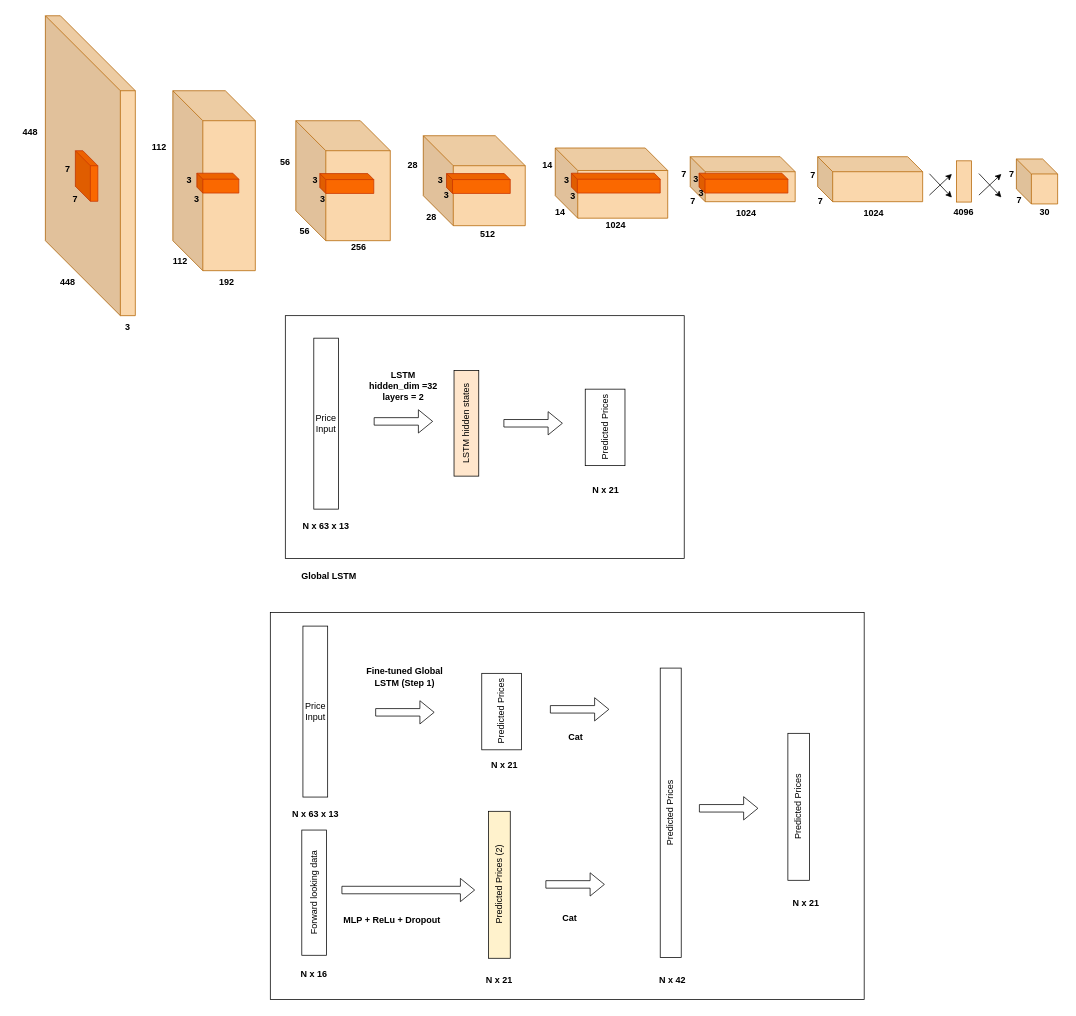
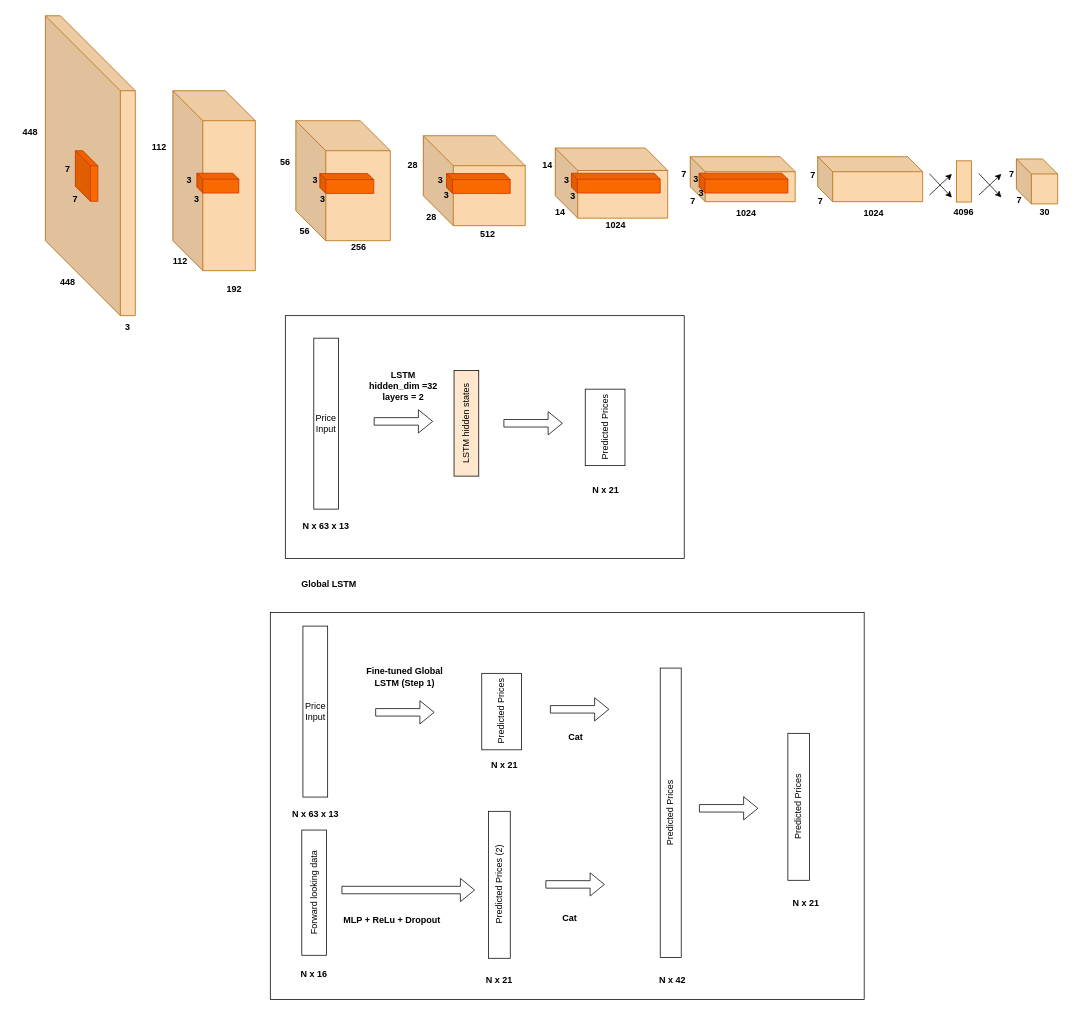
  <mxCell id="0" />
  <mxCell id="1" parent="0" />
  <mxCell id="2" value="" style="rounded=0;whiteSpace=wrap;html=1;labelBackgroundColor=#00FFFF;" vertex="1" parent="1"><mxGeometry x="360" y="816" width="792" height="516" as="geometry" /></mxCell>
  <mxCell id="3" value="" style="rounded=0;whiteSpace=wrap;html=1;labelBackgroundColor=#00FFFF;" vertex="1" parent="1"><mxGeometry x="380" y="420" width="532" height="324" as="geometry" /></mxCell>
  <mxCell id="4" value="" style="shape=cube;whiteSpace=wrap;html=1;boundedLbl=1;backgroundOutline=1;darkOpacity=0.05;darkOpacity2=0.1;size=100;perimeterSpacing=0;strokeColor=#b46504;fillColor=#fad7ac;" parent="1" vertex="1"><mxGeometry x="60" y="20" width="120" height="400" as="geometry" /></mxCell>
  <mxCell id="5" value="3" style="text;html=1;strokeColor=none;fillColor=none;align=center;verticalAlign=middle;whiteSpace=wrap;rounded=0;fontStyle=1" parent="1" vertex="1"><mxGeometry x="150" y="420" width="40" height="30" as="geometry" /></mxCell>
  <mxCell id="6" value="448" style="text;html=1;strokeColor=none;fillColor=none;align=center;verticalAlign=middle;whiteSpace=wrap;rounded=0;fontStyle=1" parent="1" vertex="1"><mxGeometry x="70" y="360" width="40" height="30" as="geometry" /></mxCell>
  <mxCell id="7" value="448" style="text;html=1;strokeColor=none;fillColor=none;align=center;verticalAlign=middle;whiteSpace=wrap;rounded=0;fontStyle=1" parent="1" vertex="1"><mxGeometry x="20" y="160" width="40" height="30" as="geometry" /></mxCell>
  <mxCell id="8" value="7" style="text;html=1;strokeColor=none;fillColor=none;align=center;verticalAlign=middle;whiteSpace=wrap;rounded=0;fontStyle=1" parent="1" vertex="1"><mxGeometry x="80" y="250" width="40" height="30" as="geometry" /></mxCell>
  <mxCell id="9" value="7" style="text;html=1;strokeColor=none;fillColor=none;align=center;verticalAlign=middle;whiteSpace=wrap;rounded=0;fontStyle=1" parent="1" vertex="1"><mxGeometry x="70" y="210" width="40" height="30" as="geometry" /></mxCell>
  <mxCell id="10" value="" style="shape=cube;whiteSpace=wrap;html=1;boundedLbl=1;backgroundOutline=1;darkOpacity=0.05;darkOpacity2=0.1;strokeColor=#b46504;fillColor=#fad7ac;size=40;" parent="1" vertex="1"><mxGeometry x="230" y="120" width="110" height="240" as="geometry" /></mxCell>
  <mxCell id="11" value="" style="shape=cube;whiteSpace=wrap;html=1;boundedLbl=1;backgroundOutline=1;darkOpacity=0.05;darkOpacity2=0.1;strokeColor=#C73500;fillColor=#fa6800;fontColor=#000000;size=8;" parent="1" vertex="1"><mxGeometry x="262" y="230" width="56" height="26.5" as="geometry" /></mxCell>
  <mxCell id="12" value="3" style="text;html=1;strokeColor=none;fillColor=none;align=center;verticalAlign=middle;whiteSpace=wrap;rounded=0;fontStyle=1" parent="1" vertex="1"><mxGeometry x="242" y="249.5" width="40" height="30" as="geometry" /></mxCell>
  <mxCell id="13" value="3" style="text;html=1;strokeColor=none;fillColor=none;align=center;verticalAlign=middle;whiteSpace=wrap;rounded=0;fontStyle=1" parent="1" vertex="1"><mxGeometry x="232" y="224.5" width="40" height="30" as="geometry" /></mxCell>
  <mxCell id="14" value="112" style="text;html=1;strokeColor=none;fillColor=none;align=center;verticalAlign=middle;whiteSpace=wrap;rounded=0;fontStyle=1" parent="1" vertex="1"><mxGeometry x="192" y="180" width="40" height="30" as="geometry" /></mxCell>
  <mxCell id="15" value="112" style="text;html=1;strokeColor=none;fillColor=none;align=center;verticalAlign=middle;whiteSpace=wrap;rounded=0;fontStyle=1" parent="1" vertex="1"><mxGeometry x="220" y="333" width="40" height="30" as="geometry" /></mxCell>
- <mxCell id="16" value="192" style="text;html=1;strokeColor=none;fillColor=none;align=center;verticalAlign=middle;whiteSpace=wrap;rounded=0;fontStyle=1" parent="1" vertex="1"><mxGeometry x="282" y="360" width="40" height="30" as="geometry" /></mxCell>
+ <mxCell id="16" value="192" style="text;html=1;strokeColor=none;fillColor=none;align=center;verticalAlign=middle;whiteSpace=wrap;rounded=0;fontStyle=1" parent="1" vertex="1"><mxGeometry x="292" y="370" width="40" height="30" as="geometry" /></mxCell>
  <mxCell id="17" value="" style="shape=cube;whiteSpace=wrap;html=1;boundedLbl=1;backgroundOutline=1;darkOpacity=0.05;darkOpacity2=0.1;strokeColor=#b46504;fillColor=#fad7ac;size=40;" parent="1" vertex="1"><mxGeometry x="394" y="160" width="126" height="160" as="geometry" /></mxCell>
  <mxCell id="18" value="" style="shape=cube;whiteSpace=wrap;html=1;boundedLbl=1;backgroundOutline=1;darkOpacity=0.05;darkOpacity2=0.1;strokeColor=#C73500;fillColor=#fa6800;fontColor=#000000;" parent="1" vertex="1"><mxGeometry x="100" y="200" width="30" height="67.5" as="geometry" /></mxCell>
  <mxCell id="19" value="56" style="text;html=1;strokeColor=none;fillColor=none;align=center;verticalAlign=middle;whiteSpace=wrap;rounded=0;fontStyle=1" parent="1" vertex="1"><mxGeometry x="360" y="200.5" width="40" height="30" as="geometry" /></mxCell>
  <mxCell id="20" value="56" style="text;html=1;strokeColor=none;fillColor=none;align=center;verticalAlign=middle;whiteSpace=wrap;rounded=0;fontStyle=1" parent="1" vertex="1"><mxGeometry x="386" y="300" width="40" height="15" as="geometry" /></mxCell>
  <mxCell id="21" value="" style="shape=cube;whiteSpace=wrap;html=1;boundedLbl=1;backgroundOutline=1;darkOpacity=0.05;darkOpacity2=0.1;strokeColor=#C73500;fillColor=#fa6800;fontColor=#000000;size=8;" parent="1" vertex="1"><mxGeometry x="426" y="230.5" width="72" height="26.5" as="geometry" /></mxCell>
  <mxCell id="22" value="3" style="text;html=1;strokeColor=none;fillColor=none;align=center;verticalAlign=middle;whiteSpace=wrap;rounded=0;fontStyle=1" parent="1" vertex="1"><mxGeometry x="410" y="250" width="40" height="30" as="geometry" /></mxCell>
  <mxCell id="23" value="3" style="text;html=1;strokeColor=none;fillColor=none;align=center;verticalAlign=middle;whiteSpace=wrap;rounded=0;fontStyle=1" parent="1" vertex="1"><mxGeometry x="400" y="225" width="40" height="30" as="geometry" /></mxCell>
  <mxCell id="24" value="" style="shape=cube;whiteSpace=wrap;html=1;boundedLbl=1;backgroundOutline=1;darkOpacity=0.05;darkOpacity2=0.1;strokeColor=#b46504;fillColor=#fad7ac;size=40;" parent="1" vertex="1"><mxGeometry x="564" y="180" width="136" height="120" as="geometry" /></mxCell>
  <mxCell id="25" value="256" style="text;html=1;strokeColor=none;fillColor=none;align=center;verticalAlign=middle;whiteSpace=wrap;rounded=0;fontStyle=1" parent="1" vertex="1"><mxGeometry x="458" y="314" width="40" height="30" as="geometry" /></mxCell>
  <mxCell id="26" value="512" style="text;html=1;strokeColor=none;fillColor=none;align=center;verticalAlign=middle;whiteSpace=wrap;rounded=0;fontStyle=1" parent="1" vertex="1"><mxGeometry x="630" y="296.5" width="40" height="30" as="geometry" /></mxCell>
  <mxCell id="27" value="" style="shape=cube;whiteSpace=wrap;html=1;boundedLbl=1;backgroundOutline=1;darkOpacity=0.05;darkOpacity2=0.1;strokeColor=#C73500;fillColor=#fa6800;fontColor=#000000;size=8;" parent="1" vertex="1"><mxGeometry x="595" y="230.5" width="85" height="26.5" as="geometry" /></mxCell>
  <mxCell id="28" value="3" style="text;html=1;strokeColor=none;fillColor=none;align=center;verticalAlign=middle;whiteSpace=wrap;rounded=0;fontStyle=1" parent="1" vertex="1"><mxGeometry x="575" y="245" width="40" height="30" as="geometry" /></mxCell>
  <mxCell id="29" value="3" style="text;html=1;strokeColor=none;fillColor=none;align=center;verticalAlign=middle;whiteSpace=wrap;rounded=0;fontStyle=1" parent="1" vertex="1"><mxGeometry x="567" y="225" width="40" height="30" as="geometry" /></mxCell>
  <mxCell id="30" value="28" style="text;html=1;strokeColor=none;fillColor=none;align=center;verticalAlign=middle;whiteSpace=wrap;rounded=0;fontStyle=1" parent="1" vertex="1"><mxGeometry x="530" y="205" width="40" height="30" as="geometry" /></mxCell>
  <mxCell id="31" value="28" style="text;html=1;strokeColor=none;fillColor=none;align=center;verticalAlign=middle;whiteSpace=wrap;rounded=0;fontStyle=1" parent="1" vertex="1"><mxGeometry x="555" y="274" width="40" height="30" as="geometry" /></mxCell>
  <mxCell id="32" value="" style="shape=cube;whiteSpace=wrap;html=1;boundedLbl=1;backgroundOutline=1;darkOpacity=0.05;darkOpacity2=0.1;strokeColor=#b46504;fillColor=#fad7ac;size=30;" parent="1" vertex="1"><mxGeometry x="740" y="196.38" width="150" height="93.62" as="geometry" /></mxCell>
  <mxCell id="33" value="1024" style="text;html=1;strokeColor=none;fillColor=none;align=center;verticalAlign=middle;whiteSpace=wrap;rounded=0;fontStyle=1" parent="1" vertex="1"><mxGeometry x="800.75" y="284" width="40" height="30" as="geometry" /></mxCell>
  <mxCell id="34" value="14" style="text;html=1;strokeColor=none;fillColor=none;align=center;verticalAlign=middle;whiteSpace=wrap;rounded=0;fontStyle=1" parent="1" vertex="1"><mxGeometry x="710" y="205" width="40" height="30" as="geometry" /></mxCell>
  <mxCell id="35" value="14" style="text;html=1;strokeColor=none;fillColor=none;align=center;verticalAlign=middle;whiteSpace=wrap;rounded=0;fontStyle=1" parent="1" vertex="1"><mxGeometry x="727" y="266.5" width="40" height="30" as="geometry" /></mxCell>
  <mxCell id="36" value="" style="shape=cube;whiteSpace=wrap;html=1;boundedLbl=1;backgroundOutline=1;darkOpacity=0.05;darkOpacity2=0.1;strokeColor=#C73500;fillColor=#fa6800;fontColor=#000000;size=8;" parent="1" vertex="1"><mxGeometry x="761.5" y="230" width="118.5" height="26.5" as="geometry" /></mxCell>
  <mxCell id="37" value="3" style="text;html=1;strokeColor=none;fillColor=none;align=center;verticalAlign=middle;whiteSpace=wrap;rounded=0;fontStyle=1" parent="1" vertex="1"><mxGeometry x="744" y="246" width="40" height="30" as="geometry" /></mxCell>
  <mxCell id="38" value="3" style="text;html=1;strokeColor=none;fillColor=none;align=center;verticalAlign=middle;whiteSpace=wrap;rounded=0;fontStyle=1" parent="1" vertex="1"><mxGeometry x="740" y="225" width="31" height="30" as="geometry" /></mxCell>
  <mxCell id="39" value="" style="shape=cube;whiteSpace=wrap;html=1;boundedLbl=1;backgroundOutline=1;darkOpacity=0.05;darkOpacity2=0.1;strokeColor=#b46504;fillColor=#fad7ac;size=20;" parent="1" vertex="1"><mxGeometry x="920" y="208" width="140" height="60" as="geometry" /></mxCell>
  <mxCell id="40" value="" style="shape=cube;whiteSpace=wrap;html=1;boundedLbl=1;backgroundOutline=1;darkOpacity=0.05;darkOpacity2=0.1;strokeColor=#C73500;fillColor=#fa6800;fontColor=#000000;size=8;" parent="1" vertex="1"><mxGeometry x="931.75" y="230" width="118.5" height="26.5" as="geometry" /></mxCell>
  <mxCell id="41" value="7" style="text;html=1;strokeColor=none;fillColor=none;align=center;verticalAlign=middle;whiteSpace=wrap;rounded=0;fontStyle=1" parent="1" vertex="1"><mxGeometry x="891.75" y="216" width="40" height="30" as="geometry" /></mxCell>
  <mxCell id="42" value="7" style="text;html=1;strokeColor=none;fillColor=none;align=center;verticalAlign=middle;whiteSpace=wrap;rounded=0;fontStyle=1" parent="1" vertex="1"><mxGeometry x="904" y="252.5" width="40" height="30" as="geometry" /></mxCell>
  <mxCell id="43" value="3" style="text;html=1;strokeColor=none;fillColor=none;align=center;verticalAlign=middle;whiteSpace=wrap;rounded=0;fontStyle=1" parent="1" vertex="1"><mxGeometry x="915" y="224.5" width="26" height="26.5" as="geometry" /></mxCell>
  <mxCell id="44" value="3" style="text;html=1;strokeColor=none;fillColor=none;align=center;verticalAlign=middle;whiteSpace=wrap;rounded=0;fontStyle=1" parent="1" vertex="1"><mxGeometry x="915" y="242" width="40" height="30" as="geometry" /></mxCell>
  <mxCell id="45" value="1024" style="text;html=1;strokeColor=none;fillColor=none;align=center;verticalAlign=middle;whiteSpace=wrap;rounded=0;fontStyle=1" parent="1" vertex="1"><mxGeometry x="975" y="268" width="40" height="30" as="geometry" /></mxCell>
  <mxCell id="46" value="" style="shape=cube;whiteSpace=wrap;html=1;boundedLbl=1;backgroundOutline=1;darkOpacity=0.05;darkOpacity2=0.1;strokeColor=#b46504;fillColor=#fad7ac;size=20;" parent="1" vertex="1"><mxGeometry x="1090" y="208" width="140" height="60" as="geometry" /></mxCell>
  <mxCell id="47" value="7" style="text;html=1;strokeColor=none;fillColor=none;align=center;verticalAlign=middle;whiteSpace=wrap;rounded=0;fontStyle=1" parent="1" vertex="1"><mxGeometry x="1074" y="252.5" width="40" height="30" as="geometry" /></mxCell>
  <mxCell id="48" value="1024" style="text;html=1;strokeColor=none;fillColor=none;align=center;verticalAlign=middle;whiteSpace=wrap;rounded=0;fontStyle=1" parent="1" vertex="1"><mxGeometry x="1145" y="268" width="40" height="30" as="geometry" /></mxCell>
  <mxCell id="49" value="7" style="text;html=1;strokeColor=none;fillColor=none;align=center;verticalAlign=middle;whiteSpace=wrap;rounded=0;fontStyle=1" parent="1" vertex="1"><mxGeometry x="1064" y="218" width="40" height="30" as="geometry" /></mxCell>
  <mxCell id="50" value="" style="rounded=0;whiteSpace=wrap;html=1;strokeColor=#b46504;fillColor=#fad7ac;rotation=90;" parent="1" vertex="1"><mxGeometry x="1257.5" y="231" width="55" height="20" as="geometry" /></mxCell>
  <mxCell id="51" value="4096" style="text;html=1;strokeColor=none;fillColor=none;align=center;verticalAlign=middle;whiteSpace=wrap;rounded=0;fontStyle=1" parent="1" vertex="1"><mxGeometry x="1265" y="266.5" width="40" height="30" as="geometry" /></mxCell>
  <mxCell id="52" value="" style="endArrow=classic;html=1;" parent="1" edge="1"><mxGeometry width="50" height="50" relative="1" as="geometry"><mxPoint x="1239" y="259.25" as="sourcePoint" /><mxPoint x="1269" y="231" as="targetPoint" /></mxGeometry></mxCell>
  <mxCell id="53" value="" style="endArrow=classic;html=1;" parent="1" edge="1"><mxGeometry width="50" height="50" relative="1" as="geometry"><mxPoint x="1239" y="230.75" as="sourcePoint" /><mxPoint x="1269" y="262.5" as="targetPoint" /></mxGeometry></mxCell>
  <mxCell id="54" value="" style="shape=cube;whiteSpace=wrap;html=1;boundedLbl=1;backgroundOutline=1;darkOpacity=0.05;darkOpacity2=0.1;strokeColor=#b46504;fillColor=#fad7ac;size=20;" parent="1" vertex="1"><mxGeometry x="1355" y="211" width="55" height="60" as="geometry" /></mxCell>
  <mxCell id="55" value="30" style="text;html=1;strokeColor=none;fillColor=none;align=center;verticalAlign=middle;whiteSpace=wrap;rounded=0;fontStyle=1" parent="1" vertex="1"><mxGeometry x="1373" y="267" width="40" height="30" as="geometry" /></mxCell>
  <mxCell id="56" value="7" style="text;html=1;strokeColor=none;fillColor=none;align=center;verticalAlign=middle;whiteSpace=wrap;rounded=0;fontStyle=1" parent="1" vertex="1"><mxGeometry x="1339" y="250.5" width="40" height="30" as="geometry" /></mxCell>
  <mxCell id="57" value="7" style="text;html=1;strokeColor=none;fillColor=none;align=center;verticalAlign=middle;whiteSpace=wrap;rounded=0;fontStyle=1" parent="1" vertex="1"><mxGeometry x="1329" y="216" width="40" height="30" as="geometry" /></mxCell>
  <mxCell id="58" value="" style="endArrow=classic;html=1;" parent="1" edge="1"><mxGeometry width="50" height="50" relative="1" as="geometry"><mxPoint x="1305" y="230.5" as="sourcePoint" /><mxPoint x="1335" y="262.25" as="targetPoint" /></mxGeometry></mxCell>
  <mxCell id="59" value="" style="endArrow=classic;html=1;" parent="1" edge="1"><mxGeometry width="50" height="50" relative="1" as="geometry"><mxPoint x="1305" y="259.25" as="sourcePoint" /><mxPoint x="1335" y="231" as="targetPoint" /></mxGeometry></mxCell>
  <mxCell id="60" value="LSTM&lt;br&gt;hidden_dim =32&lt;br&gt;layers = 2" style="text;html=1;strokeColor=none;fillColor=none;align=center;verticalAlign=middle;whiteSpace=wrap;rounded=0;fontStyle=1" vertex="1" parent="1"><mxGeometry x="470" y="499" width="135" height="30" as="geometry" /></mxCell>
  <mxCell id="61" value="Price&lt;br&gt;Input" style="rounded=0;whiteSpace=wrap;html=1;" vertex="1" parent="1"><mxGeometry x="418" y="450" width="33" height="228" as="geometry" /></mxCell>
  <mxCell id="62" value="N x 63 x 13" style="text;html=1;strokeColor=none;fillColor=none;align=center;verticalAlign=middle;whiteSpace=wrap;rounded=0;fontStyle=1" vertex="1" parent="1"><mxGeometry x="367" y="686" width="135" height="30" as="geometry" /></mxCell>
  <mxCell id="63" value="LSTM hidden states" style="rounded=0;whiteSpace=wrap;html=1;horizontal=0;fillColor=#ffe6cc;" vertex="1" parent="1"><mxGeometry x="605" y="493" width="33" height="141" as="geometry" /></mxCell>
  <mxCell id="64" value="" style="shape=flexArrow;endArrow=classic;html=1;rounded=0;" edge="1" parent="1"><mxGeometry width="50" height="50" relative="1" as="geometry"><mxPoint x="498" y="561" as="sourcePoint" /><mxPoint x="577" y="561" as="targetPoint" /></mxGeometry></mxCell>
  <mxCell id="65" value="" style="shape=flexArrow;endArrow=classic;html=1;rounded=0;" edge="1" parent="1"><mxGeometry width="50" height="50" relative="1" as="geometry"><mxPoint x="671" y="563.5" as="sourcePoint" /><mxPoint x="750" y="563.5" as="targetPoint" /></mxGeometry></mxCell>
  <mxCell id="66" value="Predicted Prices" style="rounded=0;whiteSpace=wrap;html=1;horizontal=0;" vertex="1" parent="1"><mxGeometry x="780" y="518" width="53" height="102" as="geometry" /></mxCell>
  <mxCell id="67" value="N x 21" style="text;html=1;strokeColor=none;fillColor=none;align=center;verticalAlign=middle;whiteSpace=wrap;rounded=0;fontStyle=1" vertex="1" parent="1"><mxGeometry x="740" y="638" width="135" height="30" as="geometry" /></mxCell>
- <mxCell id="68" value="Global LSTM" style="text;html=1;strokeColor=none;fillColor=none;align=center;verticalAlign=middle;whiteSpace=wrap;rounded=0;fontStyle=1" vertex="1" parent="1"><mxGeometry x="394" y="753" width="89" height="30" as="geometry" /></mxCell>
+ <mxCell id="68" value="Global LSTM" style="text;html=1;strokeColor=none;fillColor=none;align=center;verticalAlign=middle;whiteSpace=wrap;rounded=0;fontStyle=1" vertex="1" parent="1"><mxGeometry x="394" y="763" width="89" height="30" as="geometry" /></mxCell>
  <mxCell id="69" value="Price&lt;br&gt;Input" style="rounded=0;whiteSpace=wrap;html=1;" vertex="1" parent="1"><mxGeometry x="403.5" y="834" width="33" height="228" as="geometry" /></mxCell>
  <mxCell id="70" value="N x 63 x 13" style="text;html=1;strokeColor=none;fillColor=none;align=center;verticalAlign=middle;whiteSpace=wrap;rounded=0;fontStyle=1" vertex="1" parent="1"><mxGeometry x="352.5" y="1070" width="135" height="30" as="geometry" /></mxCell>
  <mxCell id="71" value="Fine-tuned Global LSTM (Step 1)" style="text;html=1;strokeColor=none;fillColor=none;align=center;verticalAlign=middle;whiteSpace=wrap;rounded=0;fontStyle=1" vertex="1" parent="1"><mxGeometry x="472" y="887" width="135" height="30" as="geometry" /></mxCell>
  <mxCell id="72" value="" style="shape=flexArrow;endArrow=classic;html=1;rounded=0;" edge="1" parent="1"><mxGeometry width="50" height="50" relative="1" as="geometry"><mxPoint x="500" y="949" as="sourcePoint" /><mxPoint x="579" y="949" as="targetPoint" /></mxGeometry></mxCell>
  <mxCell id="73" value="Predicted Prices" style="rounded=0;whiteSpace=wrap;html=1;horizontal=0;" vertex="1" parent="1"><mxGeometry x="642" y="897" width="53" height="102" as="geometry" /></mxCell>
  <mxCell id="74" value="N x 21" style="text;html=1;strokeColor=none;fillColor=none;align=center;verticalAlign=middle;whiteSpace=wrap;rounded=0;fontStyle=1" vertex="1" parent="1"><mxGeometry x="605" y="1005" width="135" height="30" as="geometry" /></mxCell>
  <mxCell id="75" value="Forward looking data" style="rounded=0;whiteSpace=wrap;html=1;horizontal=0;" vertex="1" parent="1"><mxGeometry x="402" y="1106" width="33" height="167" as="geometry" /></mxCell>
  <mxCell id="76" value="N x 16" style="text;html=1;strokeColor=none;fillColor=none;align=center;verticalAlign=middle;whiteSpace=wrap;rounded=0;fontStyle=1" vertex="1" parent="1"><mxGeometry x="351" y="1283" width="135" height="30" as="geometry" /></mxCell>
  <mxCell id="77" value="" style="shape=flexArrow;endArrow=classic;html=1;rounded=0;" edge="1" parent="1"><mxGeometry width="50" height="50" relative="1" as="geometry"><mxPoint x="455" y="1186" as="sourcePoint" /><mxPoint x="633" y="1186" as="targetPoint" /></mxGeometry></mxCell>
  <mxCell id="78" value="MLP + ReLu + Dropout" style="text;html=1;strokeColor=none;fillColor=none;align=center;verticalAlign=middle;whiteSpace=wrap;rounded=0;fontStyle=1" vertex="1" parent="1"><mxGeometry x="455" y="1211" width="135" height="30" as="geometry" /></mxCell>
  <mxCell id="79" value="N x 21" style="text;html=1;strokeColor=none;fillColor=none;align=center;verticalAlign=middle;whiteSpace=wrap;rounded=0;fontStyle=1" vertex="1" parent="1"><mxGeometry x="598" y="1291" width="135" height="30" as="geometry" /></mxCell>
- <mxCell id="80" value="Predicted Prices (2)" style="rounded=0;whiteSpace=wrap;html=1;horizontal=0;fillColor=#fff2cc;" vertex="1" parent="1"><mxGeometry x="651" y="1081" width="29" height="196" as="geometry" /></mxCell>
+ <mxCell id="80" value="Predicted Prices (2)" style="rounded=0;whiteSpace=wrap;html=1;horizontal=0;" vertex="1" parent="1"><mxGeometry x="651" y="1081" width="29" height="196" as="geometry" /></mxCell>
  <mxCell id="81" value="" style="shape=flexArrow;endArrow=classic;html=1;rounded=0;" edge="1" parent="1"><mxGeometry width="50" height="50" relative="1" as="geometry"><mxPoint x="733" y="945" as="sourcePoint" /><mxPoint x="812" y="945" as="targetPoint" /></mxGeometry></mxCell>
  <mxCell id="82" value="" style="shape=flexArrow;endArrow=classic;html=1;rounded=0;" edge="1" parent="1"><mxGeometry width="50" height="50" relative="1" as="geometry"><mxPoint x="727" y="1178.5" as="sourcePoint" /><mxPoint x="806" y="1178.5" as="targetPoint" /></mxGeometry></mxCell>
  <mxCell id="83" value="Cat" style="text;html=1;strokeColor=none;fillColor=none;align=center;verticalAlign=middle;whiteSpace=wrap;rounded=0;fontStyle=1" vertex="1" parent="1"><mxGeometry x="692" y="1209" width="135" height="30" as="geometry" /></mxCell>
  <mxCell id="84" value="Cat" style="text;html=1;strokeColor=none;fillColor=none;align=center;verticalAlign=middle;whiteSpace=wrap;rounded=0;fontStyle=1" vertex="1" parent="1"><mxGeometry x="700" y="967" width="135" height="30" as="geometry" /></mxCell>
  <mxCell id="85" value="Predicted Prices" style="rounded=0;whiteSpace=wrap;html=1;horizontal=0;" vertex="1" parent="1"><mxGeometry x="880" y="890" width="28" height="386" as="geometry" /></mxCell>
  <mxCell id="86" value="N x 42" style="text;html=1;strokeColor=none;fillColor=none;align=center;verticalAlign=middle;whiteSpace=wrap;rounded=0;fontStyle=1" vertex="1" parent="1"><mxGeometry x="829" y="1291" width="135" height="30" as="geometry" /></mxCell>
  <mxCell id="87" value="" style="shape=flexArrow;endArrow=classic;html=1;rounded=0;" edge="1" parent="1"><mxGeometry width="50" height="50" relative="1" as="geometry"><mxPoint x="931.75" y="1077" as="sourcePoint" /><mxPoint x="1010.75" y="1077" as="targetPoint" /></mxGeometry></mxCell>
  <mxCell id="88" value="Predicted Prices" style="rounded=0;whiteSpace=wrap;html=1;horizontal=0;" vertex="1" parent="1"><mxGeometry x="1050.25" y="977" width="29" height="196" as="geometry" /></mxCell>
  <mxCell id="89" value="N x 21" style="text;html=1;strokeColor=none;fillColor=none;align=center;verticalAlign=middle;whiteSpace=wrap;rounded=0;fontStyle=1" vertex="1" parent="1"><mxGeometry x="1007" y="1189" width="135" height="30" as="geometry" /></mxCell>
